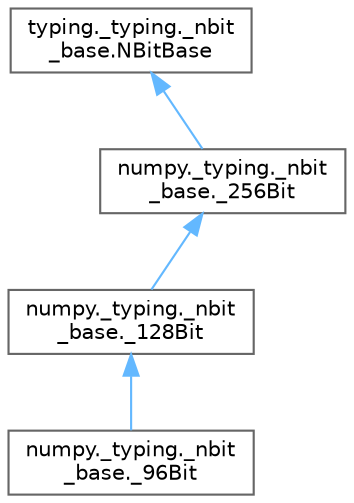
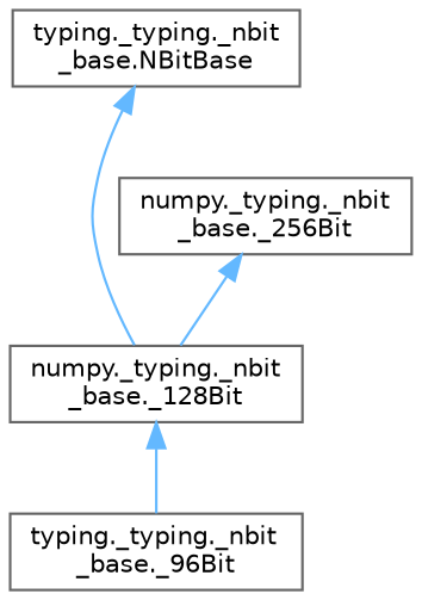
  digraph {
    node [color=gray40 fillcolor=white fontname=Helvetica fontsize=10 shape=box style=filled]
    edge [color=steelblue1 dir=back fontname=Helvetica fontsize=10 labelfontname=Helvetica labelfontsize=10 style=solid]
-   n1 [height=0.2 label="numpy._typing._nbit\l_base._96Bit" width=0.4]
+   n1 [height=0.2 label="typing._typing._nbit\l_base._96Bit" width=0.4]
    n2 [height=0.2 label="numpy._typing._nbit\l_base._128Bit" width=0.4]
    n3 [height=0.2 label="numpy._typing._nbit\l_base._256Bit" width=0.4]
    n4 [height=0.2 label="typing._typing._nbit\l_base.NBitBase" width=0.4]
    n2 -> n1
    n3 -> n2
-   n4 -> n3
+   n4 -> n2
  }
